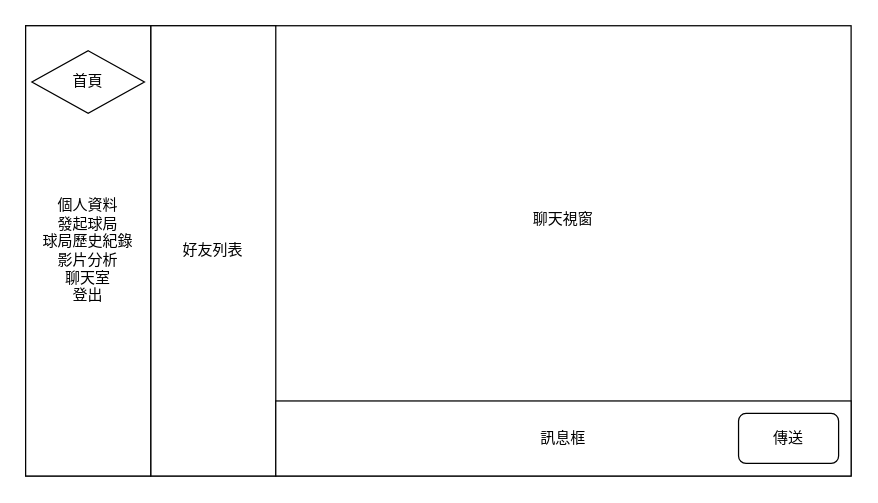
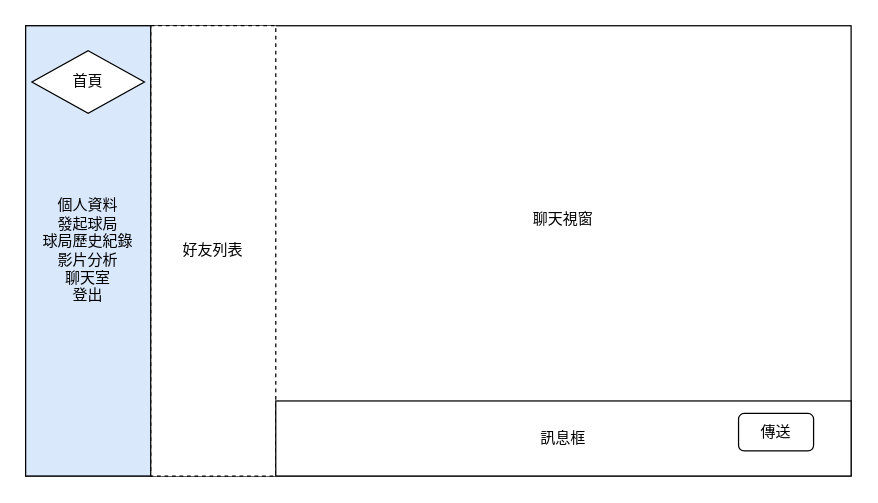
  <mxCell id="0" />
  <mxCell id="1" parent="0" />
  <mxCell id="2" value="" style="rounded=0;whiteSpace=wrap;html=1;" parent="1" vertex="1"><mxGeometry x="20" y="20" width="660" height="360" as="geometry" /></mxCell>
- <mxCell id="3" value="好友列表" style="rounded=0;whiteSpace=wrap;html=1;" parent="1" vertex="1"><mxGeometry x="120" y="20" width="100" height="360" as="geometry" /></mxCell>
+ <mxCell id="3" value="好友列表" style="rounded=0;whiteSpace=wrap;html=1;dashed=1;" parent="1" vertex="1"><mxGeometry x="120" y="20" width="100" height="360" as="geometry" /></mxCell>
  <mxCell id="4" value="訊息框" style="rounded=0;whiteSpace=wrap;html=1;" parent="1" vertex="1"><mxGeometry x="220" y="320" width="460" height="60" as="geometry" /></mxCell>
- <mxCell id="5" value="傳送" style="rounded=1;whiteSpace=wrap;html=1;" parent="1" vertex="1"><mxGeometry x="590" y="330" width="80" height="40" as="geometry" /></mxCell>
- <mxCell id="6" value="個人資料&lt;br&gt;發起球局&lt;br&gt;球局歷史紀錄&lt;br&gt;影片分析&lt;br&gt;聊天室&lt;br&gt;登出" style="rounded=0;whiteSpace=wrap;html=1;" parent="1" vertex="1"><mxGeometry x="20" y="20" width="100" height="360" as="geometry" /></mxCell>
+ <mxCell id="5" value="傳送" style="rounded=1;whiteSpace=wrap;html=1;" parent="1" vertex="1"><mxGeometry x="590" y="330" width="60" height="30" as="geometry" /></mxCell>
+ <mxCell id="6" value="個人資料&lt;br&gt;發起球局&lt;br&gt;球局歷史紀錄&lt;br&gt;影片分析&lt;br&gt;聊天室&lt;br&gt;登出" style="rounded=0;whiteSpace=wrap;html=1;fillColor=#dae8fc;" parent="1" vertex="1"><mxGeometry x="20" y="20" width="100" height="360" as="geometry" /></mxCell>
  <mxCell id="7" value="首頁" style="rhombus;whiteSpace=wrap;html=1;" parent="1" vertex="1"><mxGeometry x="25" y="40" width="90" height="50" as="geometry" /></mxCell>
  <mxCell id="8" value="聊天視窗" style="text;html=1;strokeColor=none;fillColor=none;align=center;verticalAlign=middle;whiteSpace=wrap;rounded=0;" parent="1" vertex="1"><mxGeometry x="420" y="160" width="60" height="30" as="geometry" /></mxCell>
